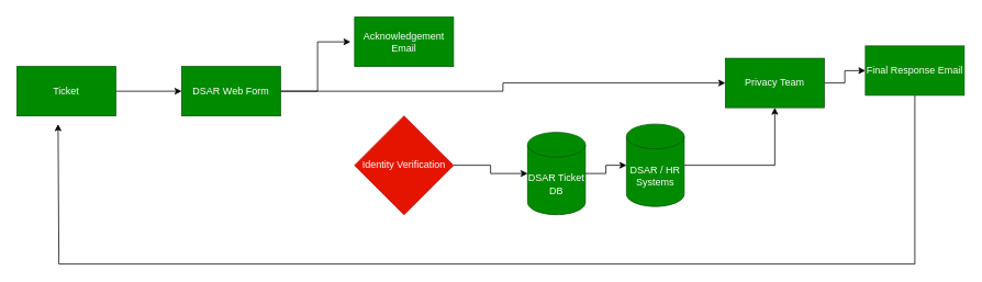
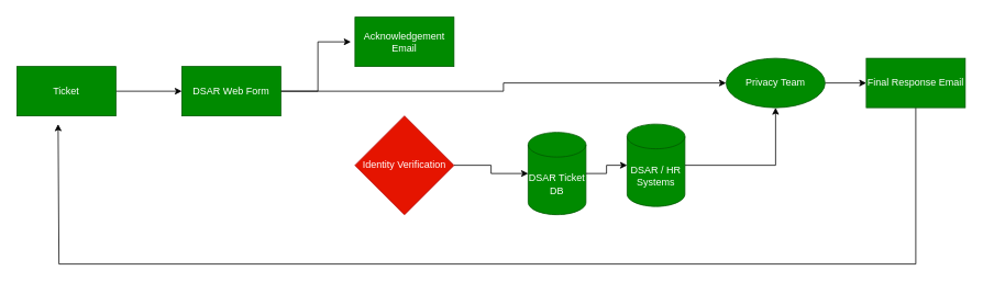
  <mxCell id="0" />
  <mxCell id="1" parent="0" />
  <mxCell id="2" style="edgeStyle=orthogonalEdgeStyle;rounded=0;orthogonalLoop=1;jettySize=auto;html=1;entryX=0;entryY=0.5;entryDx=0;entryDy=0;" edge="1" parent="1" source="3" target="7"><mxGeometry relative="1" as="geometry" /></mxCell>
  <mxCell id="3" value="Ticket" style="rounded=0;whiteSpace=wrap;html=1;fillColor=#008a00;fontColor=#ffffff;strokeColor=#005700;" vertex="1" parent="1"><mxGeometry x="20" y="80" width="120" height="60" as="geometry" /></mxCell>
  <mxCell id="4" value="Acknowledgement Email" style="rounded=0;whiteSpace=wrap;html=1;fillColor=#008a00;fontColor=#ffffff;strokeColor=#005700;" vertex="1" parent="1"><mxGeometry x="430" y="20" width="120" height="60" as="geometry" /></mxCell>
  <mxCell id="5" style="edgeStyle=orthogonalEdgeStyle;rounded=0;orthogonalLoop=1;jettySize=auto;html=1;entryX=0;entryY=0.5;entryDx=0;entryDy=0;" edge="1" parent="1"><mxGeometry relative="1" as="geometry"><mxPoint x="335" y="110" as="sourcePoint" /><mxPoint x="425" y="50" as="targetPoint" /><Array as="points"><mxPoint x="385" y="110" /><mxPoint x="385" y="50" /></Array></mxGeometry></mxCell>
  <mxCell id="6" style="edgeStyle=orthogonalEdgeStyle;rounded=0;orthogonalLoop=1;jettySize=auto;html=1;" edge="1" parent="1" source="7" target="13"><mxGeometry relative="1" as="geometry" /></mxCell>
  <mxCell id="7" value="DSAR Web Form" style="rounded=0;whiteSpace=wrap;html=1;fillColor=#008a00;fontColor=#ffffff;strokeColor=#005700;" vertex="1" parent="1"><mxGeometry x="220" y="80" width="120" height="60" as="geometry" /></mxCell>
  <mxCell id="8" value="Identity Verification" style="rhombus;whiteSpace=wrap;html=1;fillColor=light-dark(#e51400, #f01400);strokeColor=#B20000;fontColor=#ffffff;" vertex="1" parent="1"><mxGeometry x="430" y="140" width="120" height="120" as="geometry" /></mxCell>
  <mxCell id="9" value="DSAR Ticket DB" style="shape=cylinder3;whiteSpace=wrap;html=1;boundedLbl=1;backgroundOutline=1;size=15;fillColor=#008a00;fontColor=#ffffff;strokeColor=#005700;" vertex="1" parent="1"><mxGeometry x="640" y="160" width="70" height="100" as="geometry" /></mxCell>
  <mxCell id="10" style="edgeStyle=orthogonalEdgeStyle;rounded=0;orthogonalLoop=1;jettySize=auto;html=1;entryX=0.5;entryY=1;entryDx=0;entryDy=0;" edge="1" parent="1" source="11" target="13"><mxGeometry relative="1" as="geometry" /></mxCell>
  <mxCell id="11" value="DSAR / HR Systems" style="shape=cylinder3;whiteSpace=wrap;html=1;boundedLbl=1;backgroundOutline=1;size=15;fillColor=#008a00;fontColor=#ffffff;strokeColor=#005700;" vertex="1" parent="1"><mxGeometry x="760" y="150" width="70" height="100" as="geometry" /></mxCell>
  <mxCell id="12" style="edgeStyle=orthogonalEdgeStyle;rounded=0;orthogonalLoop=1;jettySize=auto;html=1;entryX=0;entryY=0.5;entryDx=0;entryDy=0;" edge="1" parent="1" source="13" target="15"><mxGeometry relative="1" as="geometry" /></mxCell>
- <mxCell id="13" value="Privacy Team" style="rounded=0;whiteSpace=wrap;html=1;fillColor=#008a00;fontColor=#ffffff;strokeColor=#005700;" vertex="1" parent="1"><mxGeometry x="880" y="70" width="120" height="60" as="geometry" /></mxCell>
+ <mxCell id="13" value="Privacy Team" style="ellipse;whiteSpace=wrap;html=1;fillColor=#008a00;fontColor=#ffffff;strokeColor=#005700;" vertex="1" parent="1"><mxGeometry x="880" y="70" width="120" height="60" as="geometry" /></mxCell>
  <mxCell id="14" style="edgeStyle=orthogonalEdgeStyle;rounded=0;orthogonalLoop=1;jettySize=auto;html=1;" edge="1" parent="1" source="15"><mxGeometry relative="1" as="geometry"><mxPoint x="70" y="150" as="targetPoint" /><Array as="points"><mxPoint x="1110" y="320" /><mxPoint x="71" y="320" /><mxPoint x="71" y="150" /></Array></mxGeometry></mxCell>
- <mxCell id="15" value="Final Response Email" style="rounded=0;whiteSpace=wrap;html=1;fillColor=#008a00;fontColor=#ffffff;strokeColor=#005700;" vertex="1" parent="1"><mxGeometry x="1050" y="55" width="120" height="60" as="geometry" /></mxCell>
+ <mxCell id="15" value="Final Response Email" style="rounded=0;whiteSpace=wrap;html=1;fillColor=#008a00;fontColor=#ffffff;strokeColor=#005700;" vertex="1" parent="1"><mxGeometry x="1050" y="70" width="120" height="60" as="geometry" /></mxCell>
  <mxCell id="16" style="edgeStyle=orthogonalEdgeStyle;rounded=0;orthogonalLoop=1;jettySize=auto;html=1;entryX=0;entryY=0.5;entryDx=0;entryDy=0;entryPerimeter=0;" edge="1" parent="1" source="8" target="9"><mxGeometry relative="1" as="geometry" /></mxCell>
  <mxCell id="17" style="edgeStyle=orthogonalEdgeStyle;rounded=0;orthogonalLoop=1;jettySize=auto;html=1;entryX=0;entryY=0.5;entryDx=0;entryDy=0;entryPerimeter=0;" edge="1" parent="1" source="9" target="11"><mxGeometry relative="1" as="geometry" /></mxCell>
